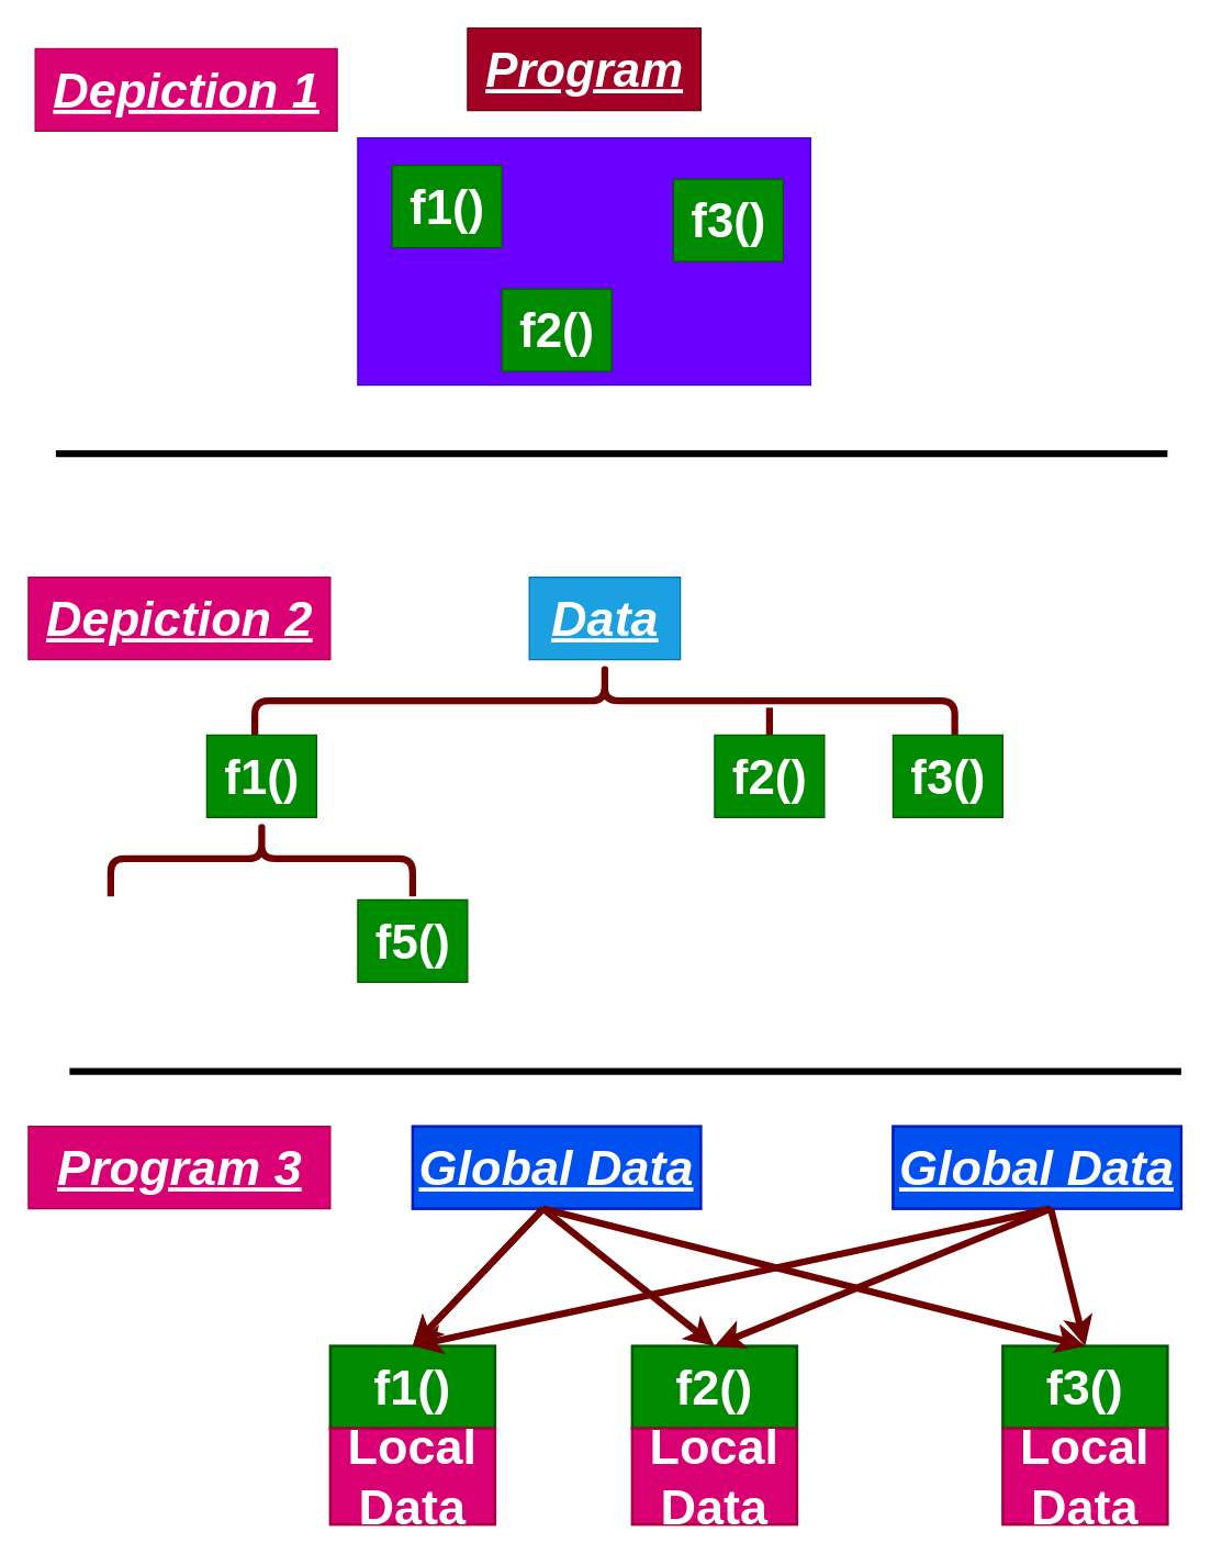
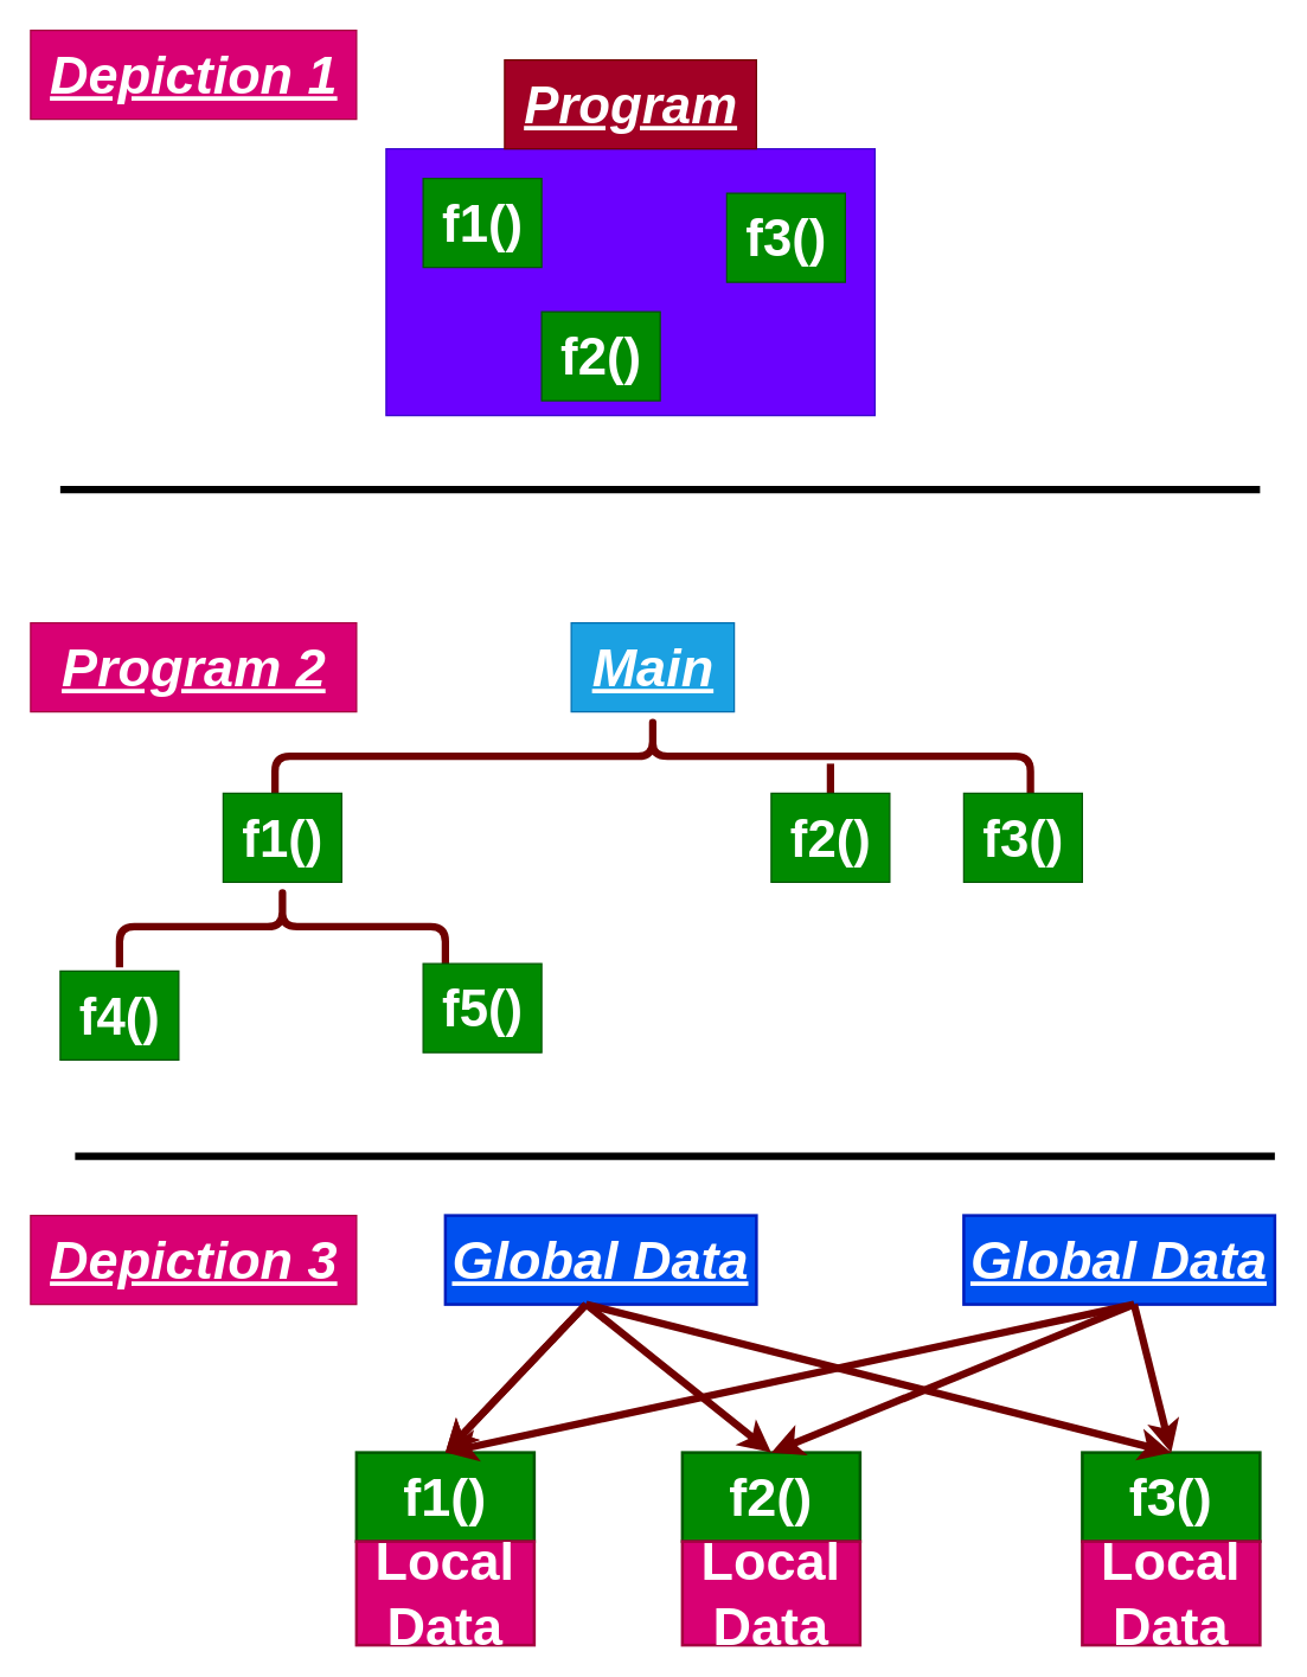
  <mxCell id="0" />
  <mxCell id="1" parent="0" />
  <mxCell id="2" value="" style="rounded=0;whiteSpace=wrap;html=1;fillColor=#6a00ff;strokeColor=#3700CC;fontColor=#ffffff;" parent="1" vertex="1"><mxGeometry x="260" y="100" width="330" height="180" as="geometry" /></mxCell>
  <mxCell id="3" value="&lt;b&gt;f1()&lt;/b&gt;" style="text;html=1;align=center;verticalAlign=middle;resizable=0;points=[];autosize=1;strokeColor=#005700;fillColor=#008a00;fontSize=35;fontColor=#ffffff;" parent="1" vertex="1"><mxGeometry x="285" y="120" width="80" height="60" as="geometry" /></mxCell>
  <mxCell id="4" value="&lt;b&gt;f2()&lt;/b&gt;" style="text;html=1;align=center;verticalAlign=middle;resizable=0;points=[];autosize=1;strokeColor=#005700;fillColor=#008a00;fontSize=35;fontColor=#ffffff;" parent="1" vertex="1"><mxGeometry x="365" y="210" width="80" height="60" as="geometry" /></mxCell>
  <mxCell id="5" value="&lt;b&gt;f3()&lt;/b&gt;" style="text;html=1;align=center;verticalAlign=middle;resizable=0;points=[];autosize=1;strokeColor=#005700;fillColor=#008a00;fontSize=35;fontColor=#ffffff;" parent="1" vertex="1"><mxGeometry x="490" y="130" width="80" height="60" as="geometry" /></mxCell>
  <mxCell id="6" value="" style="shape=curlyBracket;whiteSpace=wrap;html=1;rounded=1;flipH=1;labelPosition=right;verticalLabelPosition=middle;align=left;verticalAlign=middle;strokeWidth=5;fontSize=36;rotation=-90;fillColor=#a20025;strokeColor=#6F0000;fontColor=#ffffff;" parent="1" vertex="1"><mxGeometry x="412.5" y="255" width="55" height="510" as="geometry" /></mxCell>
  <mxCell id="7" value="&lt;b&gt;f1()&lt;/b&gt;" style="text;html=1;align=center;verticalAlign=middle;resizable=0;points=[];autosize=1;strokeColor=#005700;fillColor=#008a00;fontSize=35;fontColor=#ffffff;" parent="1" vertex="1"><mxGeometry x="150" y="535" width="80" height="60" as="geometry" /></mxCell>
  <mxCell id="8" value="" style="endArrow=none;html=1;strokeWidth=5;fontSize=36;fontColor=#00CC00;fillColor=#a20025;strokeColor=#6F0000;" parent="1" edge="1"><mxGeometry width="50" height="50" relative="1" as="geometry"><mxPoint x="560" y="535" as="sourcePoint" /><mxPoint x="560" y="515" as="targetPoint" /></mxGeometry></mxCell>
  <mxCell id="9" value="&lt;b&gt;f2()&lt;/b&gt;" style="text;html=1;align=center;verticalAlign=middle;resizable=0;points=[];autosize=1;strokeColor=#005700;fillColor=#008a00;fontSize=35;fontColor=#ffffff;" parent="1" vertex="1"><mxGeometry x="520" y="535" width="80" height="60" as="geometry" /></mxCell>
  <mxCell id="10" value="&lt;b&gt;f3()&lt;/b&gt;" style="text;html=1;align=center;verticalAlign=middle;resizable=0;points=[];autosize=1;strokeColor=#005700;fillColor=#008a00;fontSize=35;fontColor=#ffffff;" parent="1" vertex="1"><mxGeometry x="650" y="535" width="80" height="60" as="geometry" /></mxCell>
  <mxCell id="11" value="" style="shape=curlyBracket;whiteSpace=wrap;html=1;rounded=1;flipH=1;labelPosition=right;verticalLabelPosition=middle;align=left;verticalAlign=middle;strokeWidth=5;fontSize=36;rotation=-90;fillColor=#a20025;strokeColor=#6F0000;fontColor=#ffffff;" parent="1" vertex="1"><mxGeometry x="162.5" y="515" width="55" height="220" as="geometry" /></mxCell>
- <mxCell id="13" value="&lt;b&gt;f5()&lt;/b&gt;" style="text;html=1;align=center;verticalAlign=middle;resizable=0;points=[];autosize=1;strokeColor=#005700;fillColor=#008a00;fontSize=35;fontColor=#ffffff;" parent="1" vertex="1"><mxGeometry x="260" y="655" width="80" height="60" as="geometry" /></mxCell>
- <mxCell id="14" value="&lt;b&gt;&lt;u&gt;&lt;i&gt;Depiction 1&lt;/i&gt;&lt;/u&gt;&lt;/b&gt;" style="text;html=1;align=center;verticalAlign=middle;resizable=0;points=[];autosize=1;strokeColor=#A50040;fillColor=#d80073;fontSize=36;fontColor=#ffffff;" parent="1" vertex="1"><mxGeometry x="25" y="35" width="220" height="60" as="geometry" /></mxCell>
- <mxCell id="15" value="&lt;b&gt;&lt;u&gt;&lt;i&gt;Depiction 2&lt;/i&gt;&lt;/u&gt;&lt;/b&gt;" style="text;html=1;align=center;verticalAlign=middle;resizable=0;points=[];autosize=1;strokeColor=#A50040;fillColor=#d80073;fontSize=36;fontColor=#ffffff;" parent="1" vertex="1"><mxGeometry y="420" width="220" height="60" as="geometry" x="20" /></mxCell>
- <mxCell id="16" value="&lt;b&gt;&lt;u&gt;&lt;i&gt;Program 3&lt;/i&gt;&lt;/u&gt;&lt;/b&gt;" style="text;html=1;align=center;verticalAlign=middle;resizable=0;points=[];autosize=1;strokeColor=#A50040;fillColor=#d80073;fontSize=36;fontColor=#ffffff;" parent="1" vertex="1"><mxGeometry y="820" width="220" height="60" as="geometry" x="20" /></mxCell>
+ <mxCell id="12" value="&lt;b&gt;f4()&lt;/b&gt;" style="text;html=1;align=center;verticalAlign=middle;resizable=0;points=[];autosize=1;strokeColor=#005700;fillColor=#008a00;fontSize=35;fontColor=#ffffff;" parent="1" vertex="1"><mxGeometry x="40" y="655" width="80" height="60" as="geometry" /></mxCell>
+ <mxCell id="13" value="&lt;b&gt;f5()&lt;/b&gt;" style="text;html=1;align=center;verticalAlign=middle;resizable=0;points=[];autosize=1;strokeColor=#005700;fillColor=#008a00;fontSize=35;fontColor=#ffffff;" parent="1" vertex="1"><mxGeometry x="285" y="650" width="80" height="60" as="geometry" /></mxCell>
+ <mxCell id="14" value="&lt;b&gt;&lt;u&gt;&lt;i&gt;Depiction 1&lt;/i&gt;&lt;/u&gt;&lt;/b&gt;" style="text;html=1;align=center;verticalAlign=middle;resizable=0;points=[];autosize=1;strokeColor=#A50040;fillColor=#d80073;fontSize=36;fontColor=#ffffff;" parent="1" vertex="1"><mxGeometry width="220" height="60" as="geometry" x="20" y="20" /></mxCell>
+ <mxCell id="15" value="&lt;b&gt;&lt;u&gt;&lt;i&gt;Program 2&lt;/i&gt;&lt;/u&gt;&lt;/b&gt;" style="text;html=1;align=center;verticalAlign=middle;resizable=0;points=[];autosize=1;strokeColor=#A50040;fillColor=#d80073;fontSize=36;fontColor=#ffffff;" parent="1" vertex="1"><mxGeometry y="420" width="220" height="60" as="geometry" x="20" /></mxCell>
+ <mxCell id="16" value="&lt;b&gt;&lt;u&gt;&lt;i&gt;Depiction 3&lt;/i&gt;&lt;/u&gt;&lt;/b&gt;" style="text;html=1;align=center;verticalAlign=middle;resizable=0;points=[];autosize=1;strokeColor=#A50040;fillColor=#d80073;fontSize=36;fontColor=#ffffff;" parent="1" vertex="1"><mxGeometry y="820" width="220" height="60" as="geometry" x="20" /></mxCell>
  <mxCell id="17" value="&lt;b&gt;&lt;i&gt;&lt;u&gt;Global Data&lt;/u&gt;&lt;/i&gt;&lt;/b&gt;" style="rounded=0;whiteSpace=wrap;html=1;strokeWidth=2;fontSize=36;fontColor=#ffffff;fillColor=#0050ef;strokeColor=#001DBC;" parent="1" vertex="1"><mxGeometry x="300" y="820" width="210" height="60" as="geometry" /></mxCell>
  <mxCell id="18" value="&lt;b&gt;&lt;i&gt;&lt;u&gt;Global Data&lt;/u&gt;&lt;/i&gt;&lt;/b&gt;" style="rounded=0;whiteSpace=wrap;html=1;strokeWidth=2;fontSize=36;fontColor=#ffffff;fillColor=#0050ef;strokeColor=#001DBC;" parent="1" vertex="1"><mxGeometry x="650" y="820" width="210" height="60" as="geometry" /></mxCell>
  <mxCell id="19" value="&lt;b&gt;f1()&lt;/b&gt;" style="rounded=0;whiteSpace=wrap;html=1;strokeWidth=2;fontSize=36;fontColor=#ffffff;fillColor=#008a00;strokeColor=#005700;" parent="1" vertex="1"><mxGeometry x="240" y="980" width="120" height="60" as="geometry" /></mxCell>
  <mxCell id="20" value="&lt;b&gt;Local Data&lt;/b&gt;" style="rounded=0;whiteSpace=wrap;html=1;strokeWidth=2;fontSize=36;fontColor=#ffffff;fillColor=#d80073;strokeColor=#A50040;" parent="1" vertex="1"><mxGeometry x="240" y="1040" width="120" height="70" as="geometry" /></mxCell>
  <mxCell id="21" value="&lt;b&gt;f2()&lt;/b&gt;" style="rounded=0;whiteSpace=wrap;html=1;strokeWidth=2;fontSize=36;fontColor=#ffffff;fillColor=#008a00;strokeColor=#005700;" parent="1" vertex="1"><mxGeometry x="460" y="980" width="120" height="60" as="geometry" /></mxCell>
  <mxCell id="22" value="&lt;b&gt;Local Data&lt;/b&gt;" style="rounded=0;whiteSpace=wrap;html=1;strokeWidth=2;fontSize=36;fontColor=#ffffff;fillColor=#d80073;strokeColor=#A50040;" parent="1" vertex="1"><mxGeometry x="460" y="1040" width="120" height="70" as="geometry" /></mxCell>
  <mxCell id="23" value="&lt;b&gt;f3()&lt;/b&gt;" style="rounded=0;whiteSpace=wrap;html=1;strokeWidth=2;fontSize=36;fontColor=#ffffff;fillColor=#008a00;strokeColor=#005700;" parent="1" vertex="1"><mxGeometry x="730" y="980" width="120" height="60" as="geometry" /></mxCell>
  <mxCell id="24" value="&lt;b&gt;Local Data&lt;/b&gt;" style="rounded=0;whiteSpace=wrap;html=1;strokeWidth=2;fontSize=36;fontColor=#ffffff;fillColor=#d80073;strokeColor=#A50040;" parent="1" vertex="1"><mxGeometry x="730" y="1040" width="120" height="70" as="geometry" /></mxCell>
  <mxCell id="25" value="" style="endArrow=classic;html=1;strokeWidth=5;fontSize=36;fontColor=#00CC00;fillColor=#a20025;strokeColor=#6F0000;entryX=0.5;entryY=0;entryDx=0;entryDy=0;" parent="1" target="19" edge="1"><mxGeometry width="50" height="50" relative="1" as="geometry"><mxPoint x="395" y="880" as="sourcePoint" /><mxPoint x="295" y="950" as="targetPoint" /></mxGeometry></mxCell>
  <mxCell id="26" value="" style="endArrow=classic;html=1;strokeWidth=5;fontSize=36;fontColor=#00CC00;fillColor=#a20025;strokeColor=#6F0000;entryX=0.5;entryY=0;entryDx=0;entryDy=0;" parent="1" target="21" edge="1"><mxGeometry width="50" height="50" relative="1" as="geometry"><mxPoint x="395" y="880" as="sourcePoint" /><mxPoint x="300" y="980" as="targetPoint" /></mxGeometry></mxCell>
  <mxCell id="27" value="" style="endArrow=classic;html=1;strokeWidth=5;fontSize=36;fontColor=#00CC00;fillColor=#a20025;strokeColor=#6F0000;entryX=0.5;entryY=0;entryDx=0;entryDy=0;" parent="1" target="23" edge="1"><mxGeometry width="50" height="50" relative="1" as="geometry"><mxPoint x="395" y="880" as="sourcePoint" /><mxPoint x="300" y="980" as="targetPoint" /></mxGeometry></mxCell>
  <mxCell id="28" value="" style="endArrow=classic;html=1;strokeWidth=5;fontSize=36;fontColor=#00CC00;fillColor=#a20025;strokeColor=#6F0000;entryX=0.5;entryY=0;entryDx=0;entryDy=0;" parent="1" edge="1"><mxGeometry width="50" height="50" relative="1" as="geometry"><mxPoint x="395" y="880" as="sourcePoint" /><mxPoint x="300" y="980" as="targetPoint" /></mxGeometry></mxCell>
  <mxCell id="29" value="" style="endArrow=classic;html=1;strokeWidth=5;fontSize=36;fontColor=#00CC00;fillColor=#a20025;strokeColor=#6F0000;entryX=0.5;entryY=0;entryDx=0;entryDy=0;" parent="1" target="23" edge="1"><mxGeometry width="50" height="50" relative="1" as="geometry"><mxPoint x="765" y="880" as="sourcePoint" /><mxPoint x="670" y="980" as="targetPoint" /></mxGeometry></mxCell>
  <mxCell id="30" value="" style="endArrow=classic;html=1;strokeWidth=5;fontSize=36;fontColor=#00CC00;fillColor=#a20025;strokeColor=#6F0000;entryX=0.5;entryY=0;entryDx=0;entryDy=0;" parent="1" target="21" edge="1"><mxGeometry width="50" height="50" relative="1" as="geometry"><mxPoint x="765" y="880" as="sourcePoint" /><mxPoint x="670" y="980" as="targetPoint" /></mxGeometry></mxCell>
  <mxCell id="31" value="" style="endArrow=classic;html=1;strokeWidth=5;fontSize=36;fontColor=#00CC00;fillColor=#a20025;strokeColor=#6F0000;" parent="1" edge="1"><mxGeometry width="50" height="50" relative="1" as="geometry"><mxPoint x="765" y="880" as="sourcePoint" /><mxPoint x="300" y="980" as="targetPoint" /></mxGeometry></mxCell>
  <mxCell id="32" value="" style="endArrow=none;html=1;strokeWidth=5;fontSize=36;fontColor=#00CC00;" parent="1" edge="1"><mxGeometry width="50" height="50" relative="1" as="geometry"><mxPoint x="40" y="330" as="sourcePoint" /><mxPoint x="850" y="330" as="targetPoint" /></mxGeometry></mxCell>
  <mxCell id="33" value="" style="endArrow=none;html=1;strokeWidth=5;fontSize=36;fontColor=#00CC00;" parent="1" edge="1"><mxGeometry width="50" height="50" relative="1" as="geometry"><mxPoint x="50" y="780" as="sourcePoint" /><mxPoint x="860" y="780" as="targetPoint" /></mxGeometry></mxCell>
- <mxCell id="34" value="&lt;b&gt;&lt;i&gt;&lt;u&gt;Data&lt;/u&gt;&lt;/i&gt;&lt;/b&gt;" style="text;html=1;align=center;verticalAlign=middle;resizable=0;points=[];autosize=1;fontSize=36;strokeWidth=1;fillColor=#1ba1e2;fontColor=#ffffff;strokeColor=#006EAF;" parent="1" vertex="1"><mxGeometry x="385" y="420" width="110" height="60" as="geometry" /></mxCell>
- <mxCell id="35" value="&lt;font style=&quot;font-size: 35px;&quot;&gt;&lt;b&gt;&lt;i&gt;&lt;u&gt;Program&lt;/u&gt;&lt;/i&gt;&lt;/b&gt;&lt;/font&gt;" style="text;html=1;align=center;verticalAlign=middle;resizable=0;points=[];autosize=1;fillColor=#a20025;fontColor=#ffffff;strokeColor=#6F0000;" parent="1" vertex="1"><mxGeometry x="340" y="20" width="170" height="60" as="geometry" /></mxCell>
+ <mxCell id="34" value="&lt;b&gt;&lt;i&gt;&lt;u&gt;Main&lt;/u&gt;&lt;/i&gt;&lt;/b&gt;" style="text;html=1;align=center;verticalAlign=middle;resizable=0;points=[];autosize=1;fontSize=36;strokeWidth=1;fillColor=#1ba1e2;fontColor=#ffffff;strokeColor=#006EAF;" parent="1" vertex="1"><mxGeometry x="385" y="420" width="110" height="60" as="geometry" /></mxCell>
+ <mxCell id="35" value="&lt;font style=&quot;font-size: 35px;&quot;&gt;&lt;b&gt;&lt;i&gt;&lt;u&gt;Program&lt;/u&gt;&lt;/i&gt;&lt;/b&gt;&lt;/font&gt;" style="text;html=1;align=center;verticalAlign=middle;resizable=0;points=[];autosize=1;fillColor=#a20025;fontColor=#ffffff;strokeColor=#6F0000;" parent="1" vertex="1"><mxGeometry x="340" y="40" width="170" height="60" as="geometry" /></mxCell>
